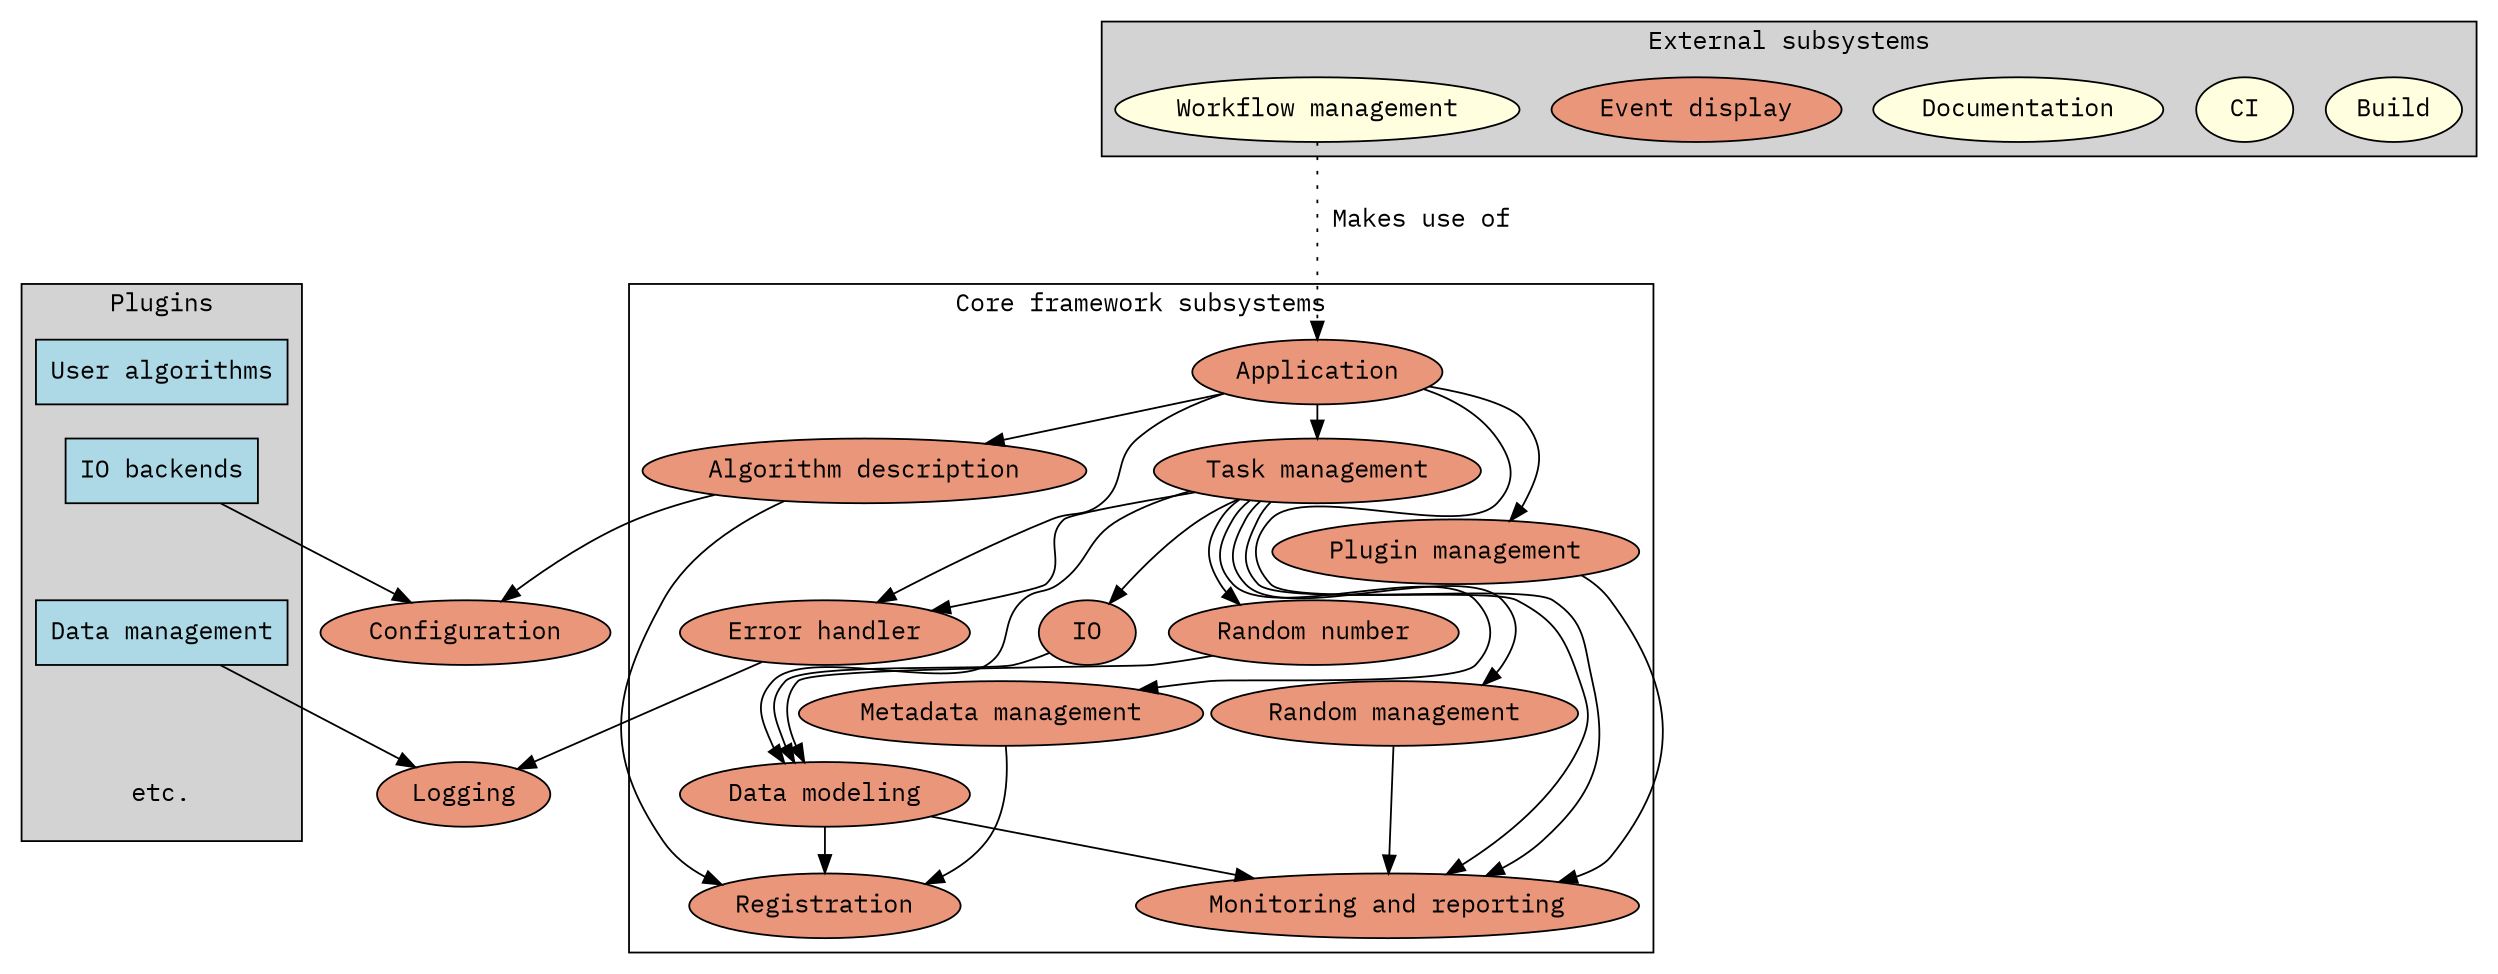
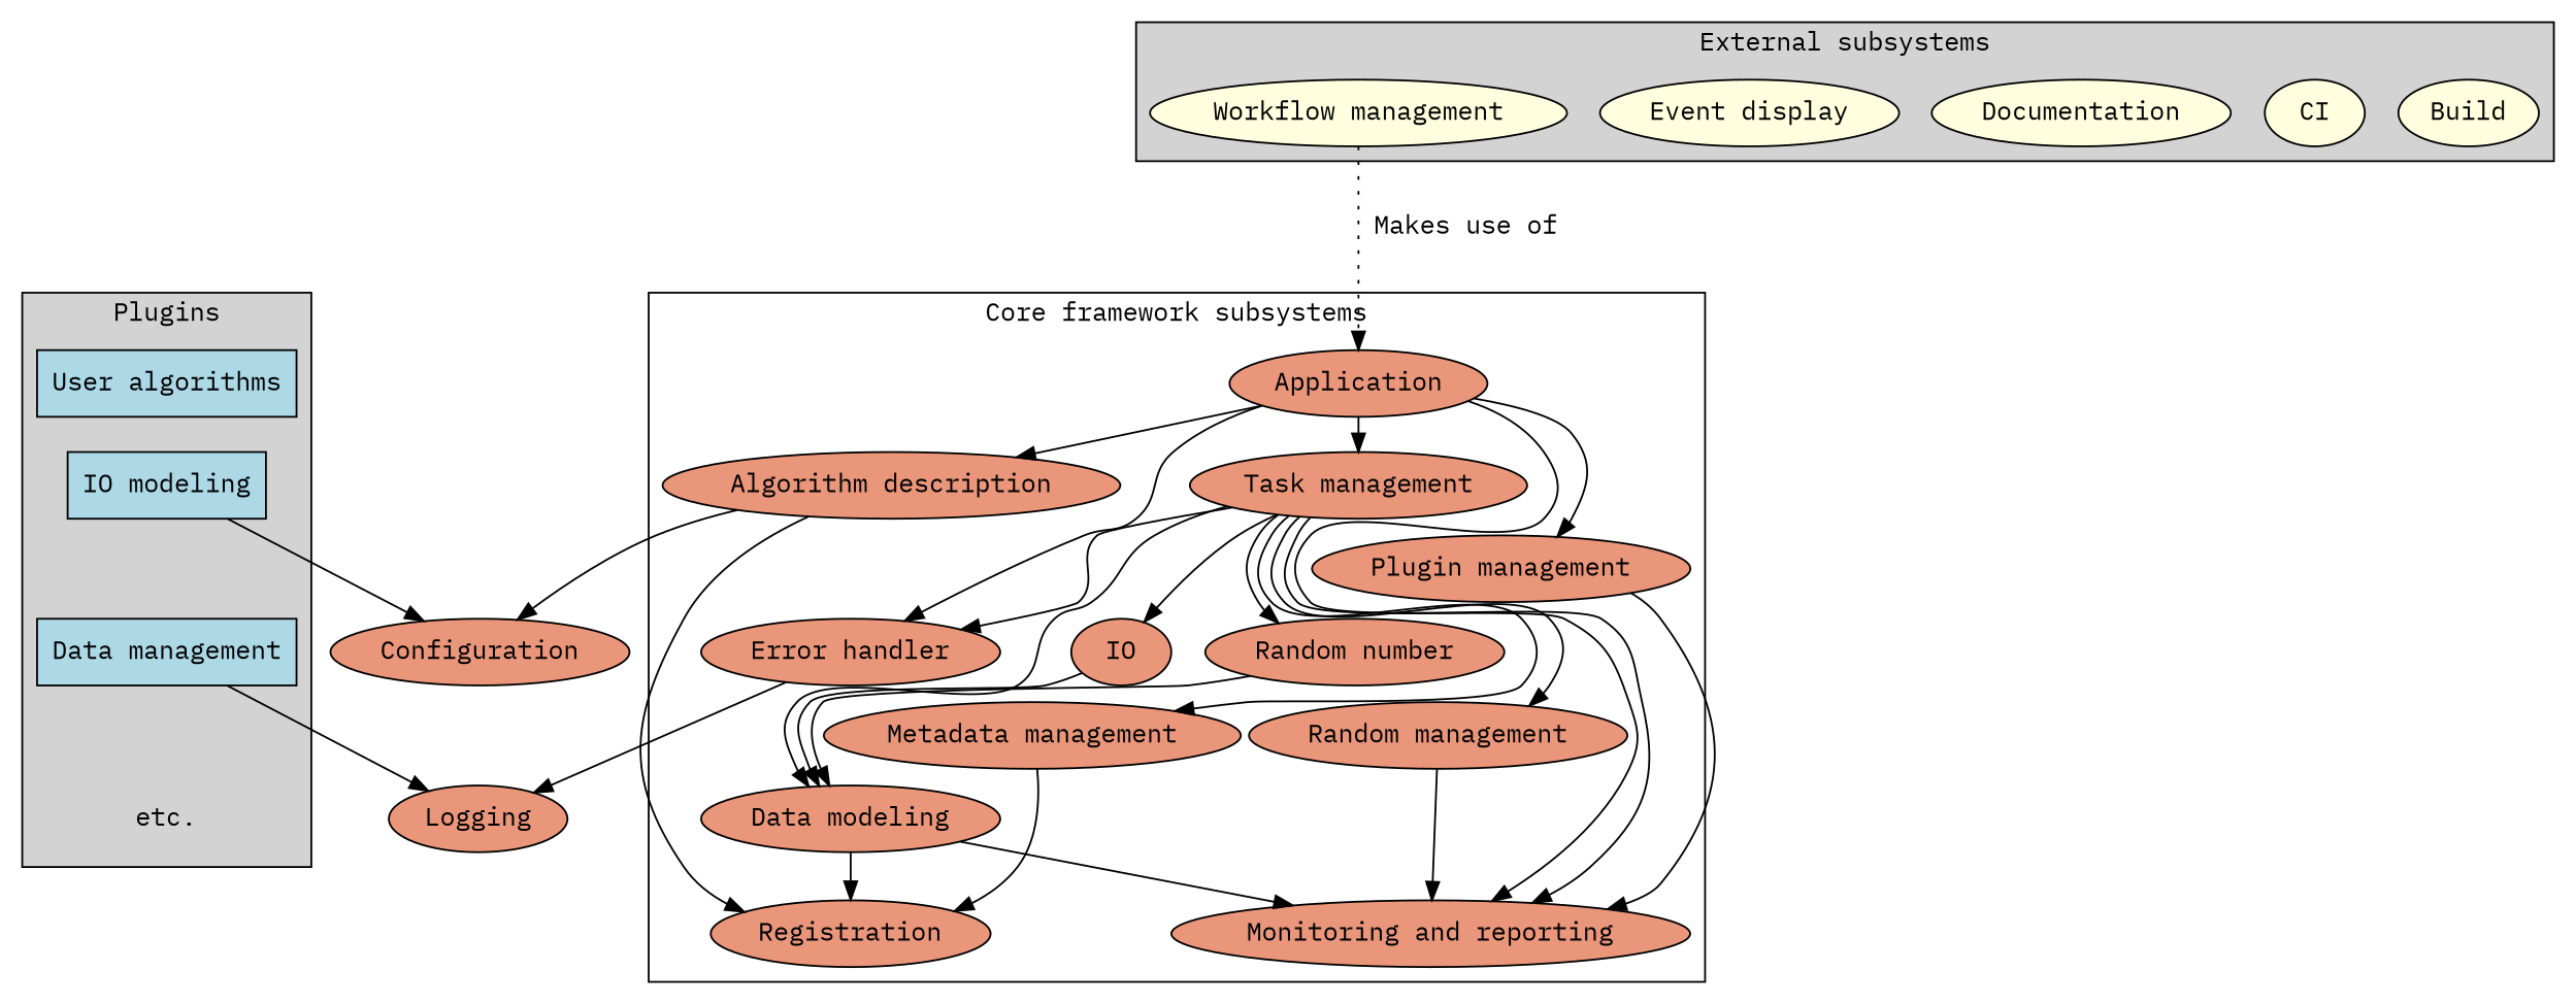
  digraph {
    compound=true
    fontname="IBM Plex Mono"
    node [fillcolor=darksalmon fontname="IBM Plex Mono" style=filled]
    edge [fontname="IBM Plex Mono"]
    n1 [label="Algorithm description"]
    n2 [label="Task management"]
    n3 [label=Registration]
    n4 [label=Application]
    n5 [label="Error handler"]
    n6 [label="Monitoring and reporting"]
    n7 [label="Plugin management"]
    n8 [label="Data modeling"]
    n9 [label=IO]
    n10 [label="Metadata management"]
    n11 [label="Random number"]
    n12 [label="Random management"]
    Build [fillcolor=lightyellow]
    CI [fillcolor=lightyellow]
    Documentation [fillcolor=lightyellow]
-   n16 [label="Event display"]
+   n16 [fillcolor=lightyellow label="Event display"]
    n17 [fillcolor=lightyellow label="Workflow management"]
    n18 [fillcolor=lightblue label="User algorithms" shape=box]
-   n19 [fillcolor=lightblue label="IO backends" shape=box]
+   n19 [fillcolor=lightblue label="IO modeling" shape=box]
    n20 [fillcolor=lightblue label="Data management" shape=box]
    n21 [fillcolor=none label="etc." peripheries=0 shape=box]
    n22 [label=Configuration]
    n23 [label=Logging]
    subgraph cluster_1 {
      label="Core framework subsystems"
      n3
      n4
      n5
      n6
      n7
      n8
      n9
      n10
      n11
      n12
      subgraph sub_2 {
        label="Core framework subsystems"
        rank=same
        n1
        n2
      }
    }
    subgraph cluster_3 {
      fillcolor=lightgray
      label="External subsystems"
      style=filled
      Build
      CI
      Documentation
      n16
      n17
    }
    subgraph cluster_4 {
      fillcolor=lightgray
      label=Plugins
      ranksep=0.05
      style=filled
      n18
      n19
      n20
      n21
    }
    n1 -> n3
    n1 -> n22
    n2 -> n5
    n2 -> n6
    n2 -> n8
    n2 -> n9
    n2 -> n10
    n2 -> n11
    n2 -> n12
    n4 -> n1
    n4 -> n2
    n4 -> n5
    n4 -> n6
    n4 -> n7
    n5 -> n23
    n7 -> n6
    n8 -> n3
    n8 -> n6
    n9 -> n8
    n10 -> n3
    n11 -> n8
    n12 -> n6
    n17 -> n4 [label=" Makes use of" minlen=3 style=dotted]
    n18 -> n19 [style=invis]
    n19 -> n20 [style=invis]
    n19 -> n22
    n20 -> n21 [style=invis]
    n20 -> n23
  }
